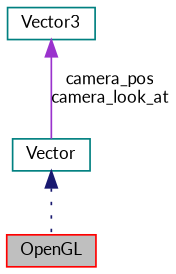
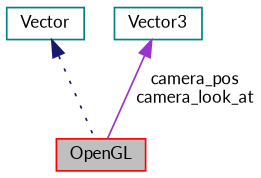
  digraph {
    fontname=Lato
    node [color=teal fontname=Lato fontsize=10 shape=record]
    edge [dir=back fontname=Lato fontsize=10 labelfontname=FreeSans labelfontsize=10]
    n1 [color=red fillcolor=grey75 fontcolor=black height=0.2 label=OpenGL style=filled width=0.4]
    n2 [height=0.2 label=Vector width=0.4]
    n3 [height=0.2 label=Vector3 width=0.4]
    n2 -> n1 [color=midnightblue style=dotted]
-   n3 -> n2 [color=darkorchid3 label="camera_pos\ncamera_look_at" style=solid]
+   n3 -> n1 [color=darkorchid3 label="camera_pos\ncamera_look_at" style=solid]
  }
